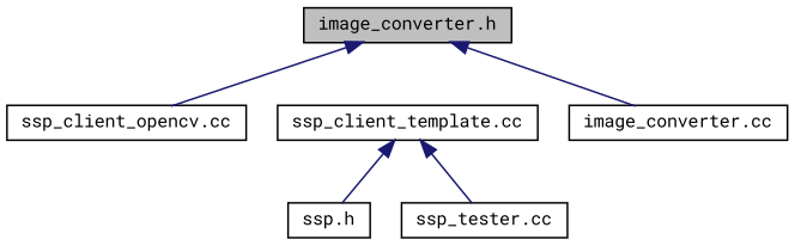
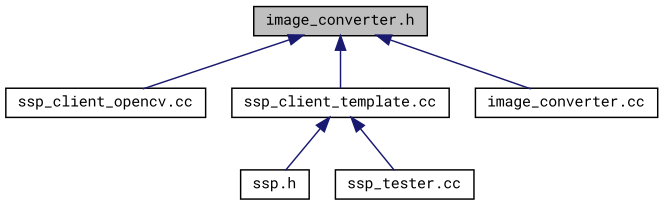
  digraph {
    fontname="Roboto Mono"
    node [color=black fillcolor=white fontname="Roboto Mono" fontsize=10 shape=record style=filled]
    edge [color=midnightblue dir=back fontname="Roboto Mono" fontsize=10 labelfontname=Helvetica labelfontsize=10 style=solid]
    n1 [fillcolor=grey75 fontcolor=black height=0.2 label="image_converter.h" width=0.4]
    n2 [height=0.2 label="ssp_client_opencv.cc" width=0.4]
    n3 [height=0.2 label="ssp_client_template.cc" width=0.4]
    n4 [height=0.2 label="image_converter.cc" width=0.4]
    n5 [height=0.2 label="ssp.h" width=0.4]
    n6 [height=0.2 label="ssp_tester.cc" width=0.4]
    n1 -> n2
+   n1 -> n3
    n1 -> n4
    n3 -> n5
    n3 -> n6
  }
